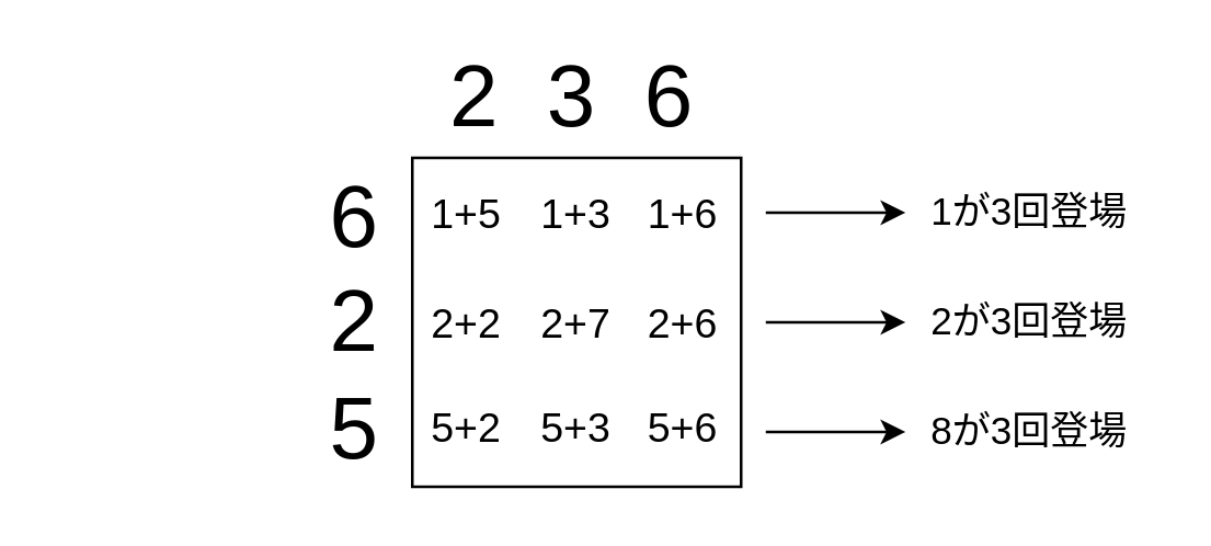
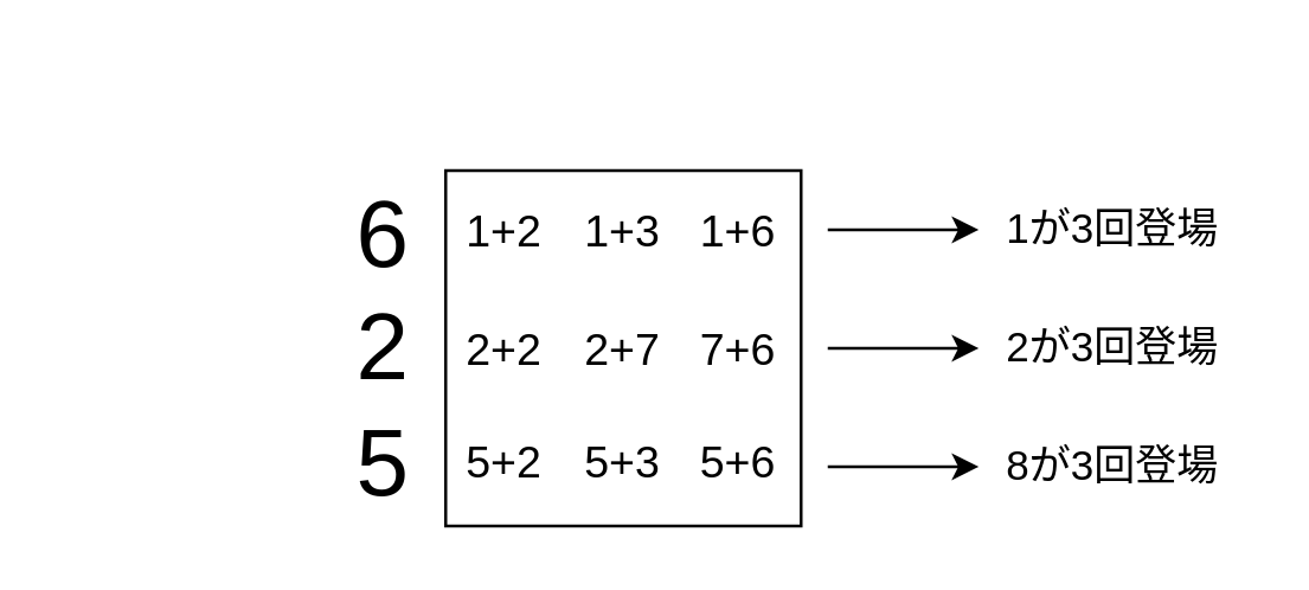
  <mxCell id="0" />
  <mxCell id="1" parent="0" />
  <mxCell id="2" value="" style="group" vertex="1" connectable="0" parent="1"><mxGeometry x="20" y="20" width="259" height="157" as="geometry" /></mxCell>
  <mxCell id="3" value="&lt;font style=&quot;font-size: 32px&quot;&gt;6&lt;br&gt;&amp;nbsp;2&lt;br&gt;&amp;nbsp;5&lt;/font&gt;" style="text;html=1;strokeColor=none;fillColor=none;align=right;verticalAlign=middle;whiteSpace=wrap;rounded=0;" vertex="1" parent="2"><mxGeometry y="82" width="120" height="30" as="geometry" /></mxCell>
  <mxCell id="4" value="" style="group" vertex="1" connectable="0" parent="2"><mxGeometry x="120" width="139" height="157" as="geometry" /></mxCell>
  <mxCell id="5" value="" style="whiteSpace=wrap;html=1;aspect=fixed;fillColor=none;" vertex="1" parent="4"><mxGeometry x="10" y="37" width="120" height="120" as="geometry" /></mxCell>
- <mxCell id="6" value="&lt;font style=&quot;font-size: 32px&quot;&gt;&amp;nbsp; 2&amp;nbsp; 3&amp;nbsp; 6&amp;nbsp;&lt;/font&gt;" style="text;html=1;strokeColor=none;fillColor=none;align=center;verticalAlign=middle;whiteSpace=wrap;rounded=0;" vertex="1" parent="4"><mxGeometry width="128" height="30" as="geometry" /></mxCell>
- <mxCell id="7" value="&lt;font style=&quot;font-size: 15px&quot;&gt;1+5&lt;/font&gt;" style="text;html=1;strokeColor=none;fillColor=none;align=center;verticalAlign=middle;whiteSpace=wrap;rounded=0;" vertex="1" parent="4"><mxGeometry y="42" width="60" height="30" as="geometry" /></mxCell>
+ <mxCell id="7" value="&lt;font style=&quot;font-size: 15px&quot;&gt;1+2&lt;/font&gt;" style="text;html=1;strokeColor=none;fillColor=none;align=center;verticalAlign=middle;whiteSpace=wrap;rounded=0;" vertex="1" parent="4"><mxGeometry y="42" width="60" height="30" as="geometry" /></mxCell>
  <mxCell id="8" value="&lt;font style=&quot;font-size: 15px&quot;&gt;1+3&lt;/font&gt;" style="text;html=1;strokeColor=none;fillColor=none;align=center;verticalAlign=middle;whiteSpace=wrap;rounded=0;" vertex="1" parent="4"><mxGeometry x="40" y="42" width="60" height="30" as="geometry" /></mxCell>
  <mxCell id="9" value="&lt;font style=&quot;font-size: 15px&quot;&gt;1+6&lt;/font&gt;" style="text;html=1;strokeColor=none;fillColor=none;align=center;verticalAlign=middle;whiteSpace=wrap;rounded=0;" vertex="1" parent="4"><mxGeometry x="79" y="42" width="60" height="30" as="geometry" /></mxCell>
  <mxCell id="10" value="&lt;font style=&quot;font-size: 15px&quot;&gt;2+2&lt;/font&gt;" style="text;html=1;strokeColor=none;fillColor=none;align=center;verticalAlign=middle;whiteSpace=wrap;rounded=0;" vertex="1" parent="4"><mxGeometry y="82" width="60" height="30" as="geometry" /></mxCell>
  <mxCell id="11" value="&lt;font style=&quot;font-size: 15px&quot;&gt;2+7&lt;/font&gt;" style="text;html=1;strokeColor=none;fillColor=none;align=center;verticalAlign=middle;whiteSpace=wrap;rounded=0;" vertex="1" parent="4"><mxGeometry x="40" y="82" width="60" height="30" as="geometry" /></mxCell>
- <mxCell id="12" value="&lt;font style=&quot;font-size: 15px&quot;&gt;2+6&lt;/font&gt;" style="text;html=1;strokeColor=none;fillColor=none;align=center;verticalAlign=middle;whiteSpace=wrap;rounded=0;" vertex="1" parent="4"><mxGeometry x="79" y="82" width="60" height="30" as="geometry" /></mxCell>
+ <mxCell id="12" value="&lt;font style=&quot;font-size: 15px&quot;&gt;7+6&lt;/font&gt;" style="text;html=1;strokeColor=none;fillColor=none;align=center;verticalAlign=middle;whiteSpace=wrap;rounded=0;" vertex="1" parent="4"><mxGeometry x="79" y="82" width="60" height="30" as="geometry" /></mxCell>
  <mxCell id="13" value="&lt;font style=&quot;font-size: 15px&quot;&gt;5+2&lt;/font&gt;" style="text;html=1;strokeColor=none;fillColor=none;align=center;verticalAlign=middle;whiteSpace=wrap;rounded=0;" vertex="1" parent="4"><mxGeometry y="120" width="60" height="30" as="geometry" /></mxCell>
  <mxCell id="14" value="&lt;font style=&quot;font-size: 15px&quot;&gt;5+3&lt;/font&gt;" style="text;html=1;strokeColor=none;fillColor=none;align=center;verticalAlign=middle;whiteSpace=wrap;rounded=0;" vertex="1" parent="4"><mxGeometry x="40" y="120" width="60" height="30" as="geometry" /></mxCell>
  <mxCell id="15" value="&lt;span style=&quot;font-size: 15px&quot;&gt;5+6&lt;/span&gt;" style="text;html=1;strokeColor=none;fillColor=none;align=center;verticalAlign=middle;whiteSpace=wrap;rounded=0;" vertex="1" parent="4"><mxGeometry x="79" y="120" width="60" height="30" as="geometry" /></mxCell>
  <mxCell id="16" style="edgeStyle=orthogonalEdgeStyle;rounded=0;orthogonalLoop=1;jettySize=auto;html=1;" edge="1" parent="1" source="9"><mxGeometry relative="1" as="geometry"><mxPoint x="330" y="77" as="targetPoint" /></mxGeometry></mxCell>
  <mxCell id="17" value="&lt;font style=&quot;font-size: 14px&quot;&gt;1が3回登場&lt;/font&gt;" style="text;html=1;align=center;verticalAlign=middle;resizable=0;points=[];autosize=1;strokeColor=none;fillColor=none;" vertex="1" parent="1"><mxGeometry x="330" y="67" width="90" height="20" as="geometry" /></mxCell>
  <mxCell id="18" style="edgeStyle=orthogonalEdgeStyle;rounded=0;orthogonalLoop=1;jettySize=auto;html=1;" edge="1" parent="1"><mxGeometry relative="1" as="geometry"><mxPoint x="330" y="117" as="targetPoint" /><mxPoint x="279" y="117" as="sourcePoint" /></mxGeometry></mxCell>
  <mxCell id="19" value="&lt;font style=&quot;font-size: 14px&quot;&gt;2が3回登場&lt;/font&gt;" style="text;html=1;align=center;verticalAlign=middle;resizable=0;points=[];autosize=1;strokeColor=none;fillColor=none;" vertex="1" parent="1"><mxGeometry x="330" y="107" width="90" height="20" as="geometry" /></mxCell>
  <mxCell id="20" style="edgeStyle=orthogonalEdgeStyle;rounded=0;orthogonalLoop=1;jettySize=auto;html=1;" edge="1" parent="1"><mxGeometry relative="1" as="geometry"><mxPoint x="330" y="157" as="targetPoint" /><mxPoint x="279" y="157" as="sourcePoint" /></mxGeometry></mxCell>
  <mxCell id="21" value="&lt;font style=&quot;font-size: 14px&quot;&gt;8が3回登場&lt;/font&gt;" style="text;html=1;align=center;verticalAlign=middle;resizable=0;points=[];autosize=1;strokeColor=none;fillColor=none;" vertex="1" parent="1"><mxGeometry x="330" y="147" width="90" height="20" as="geometry" /></mxCell>
